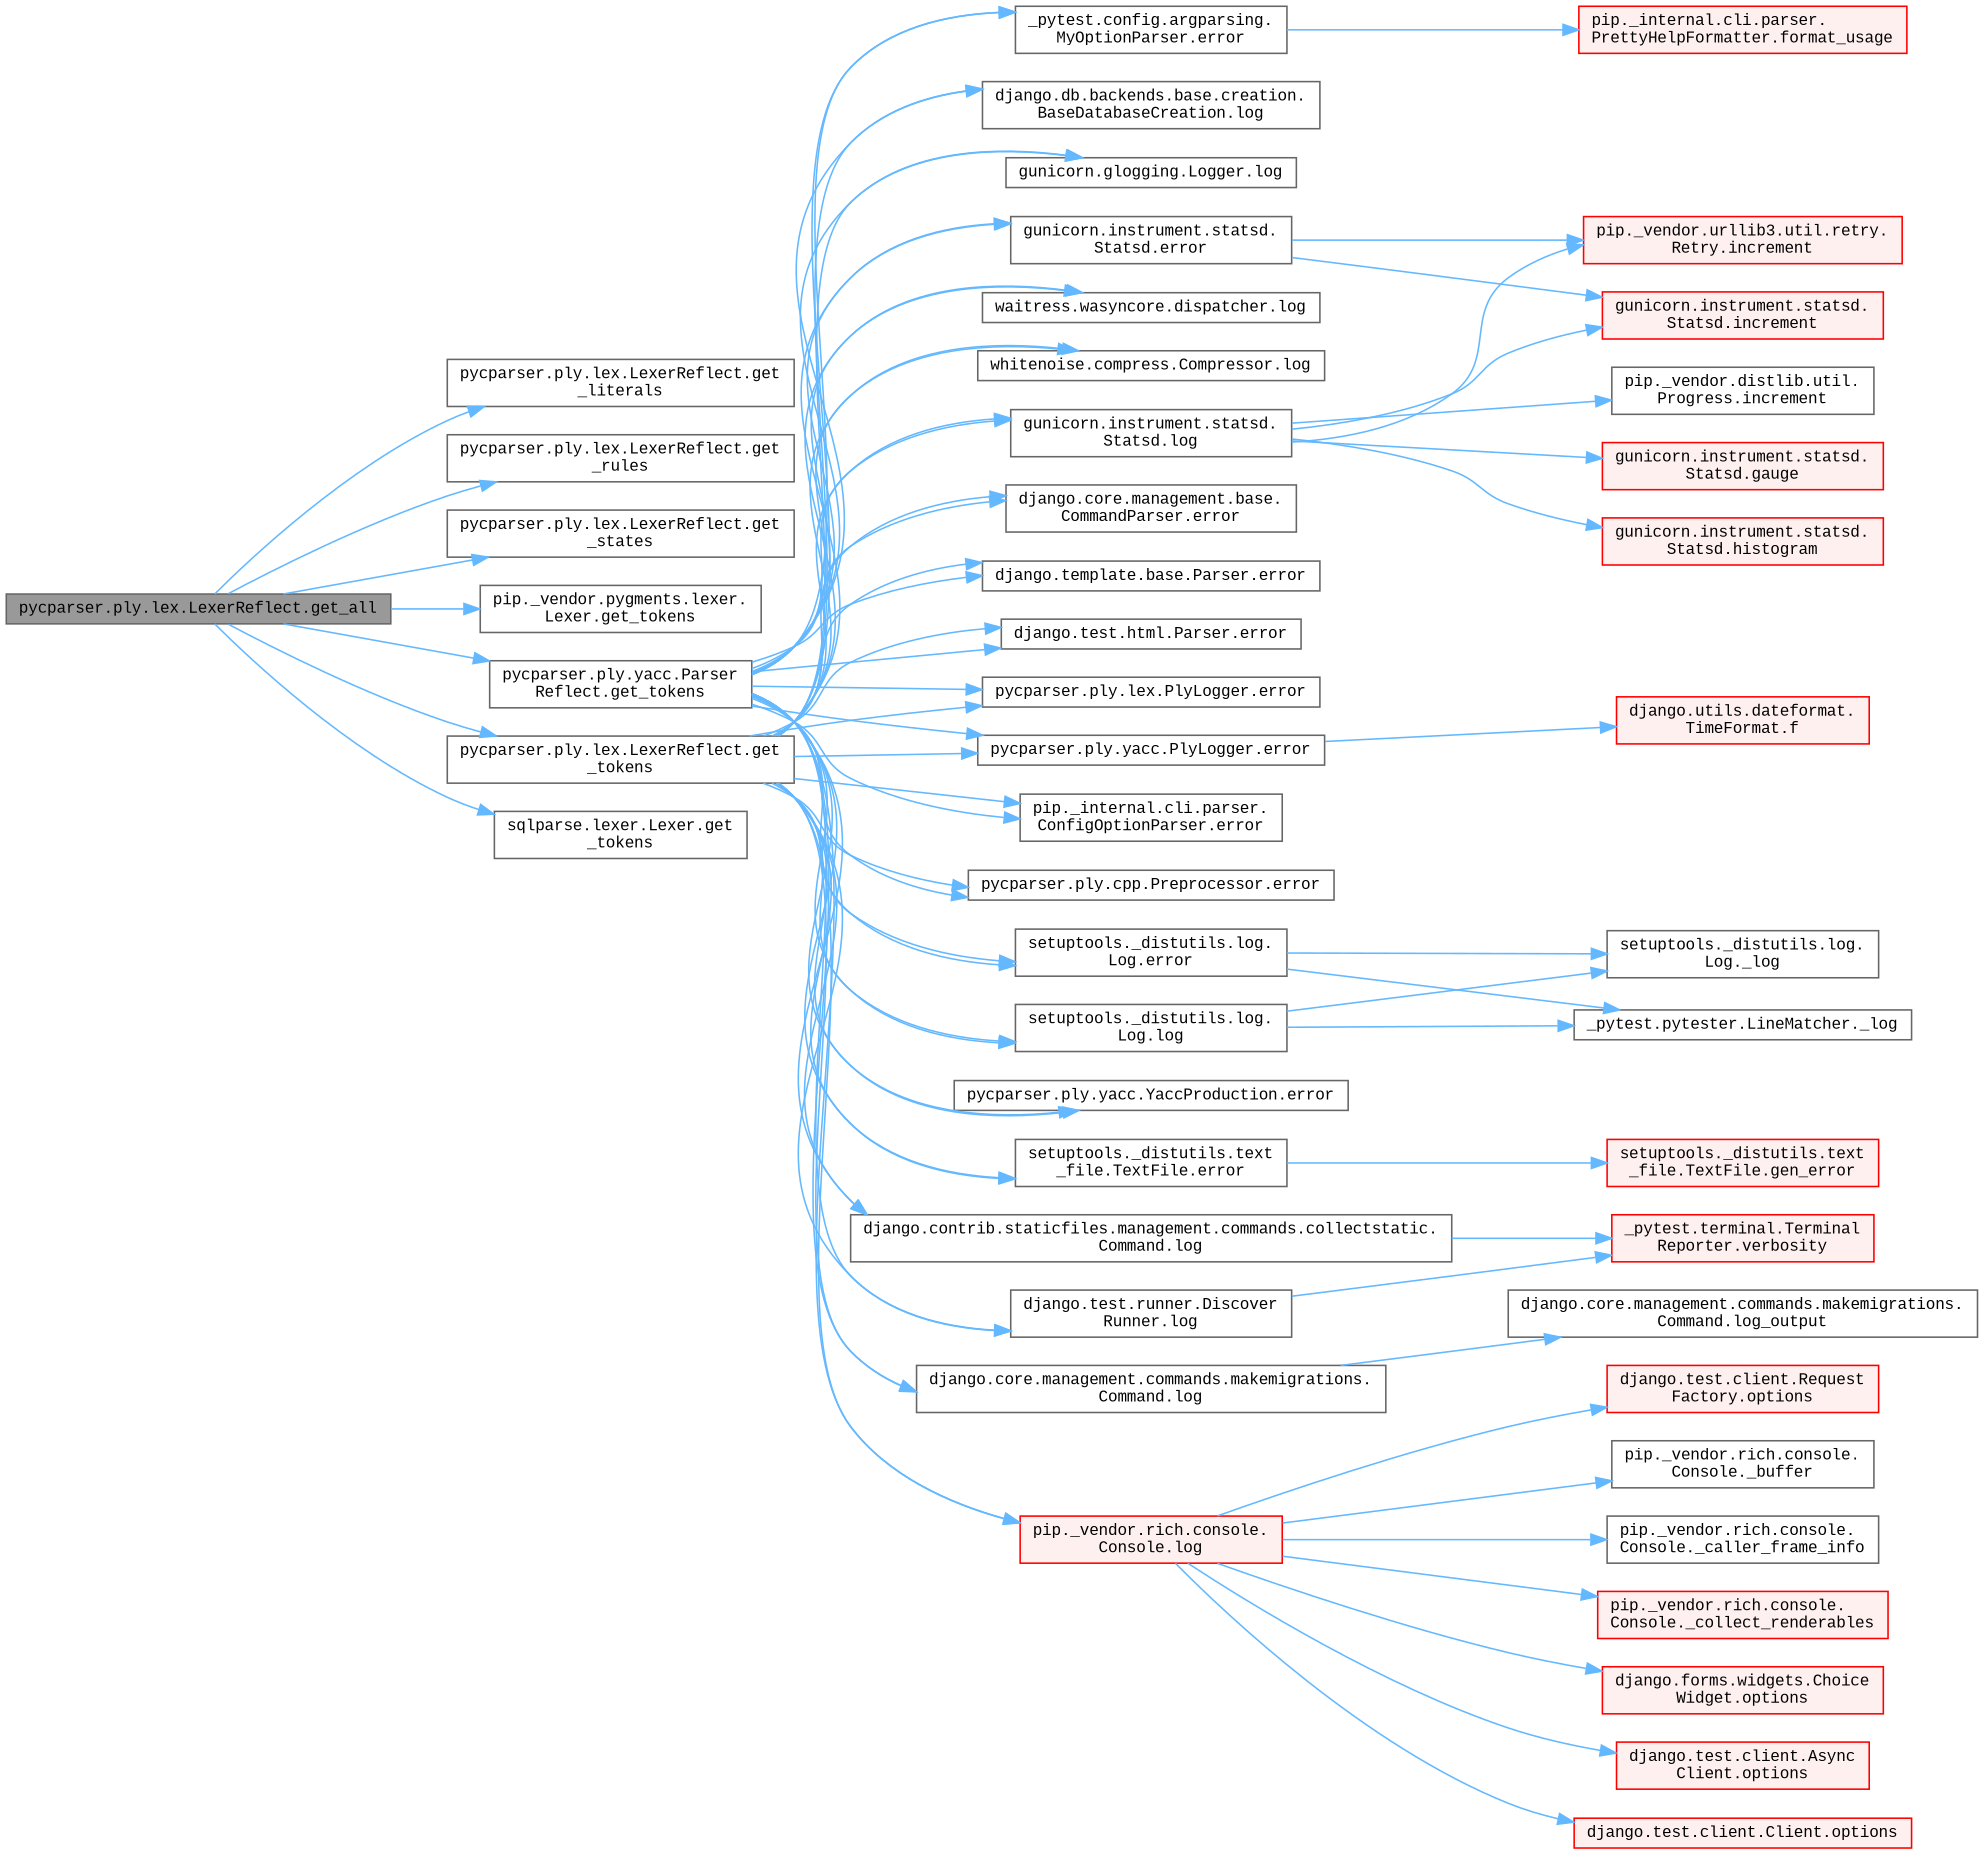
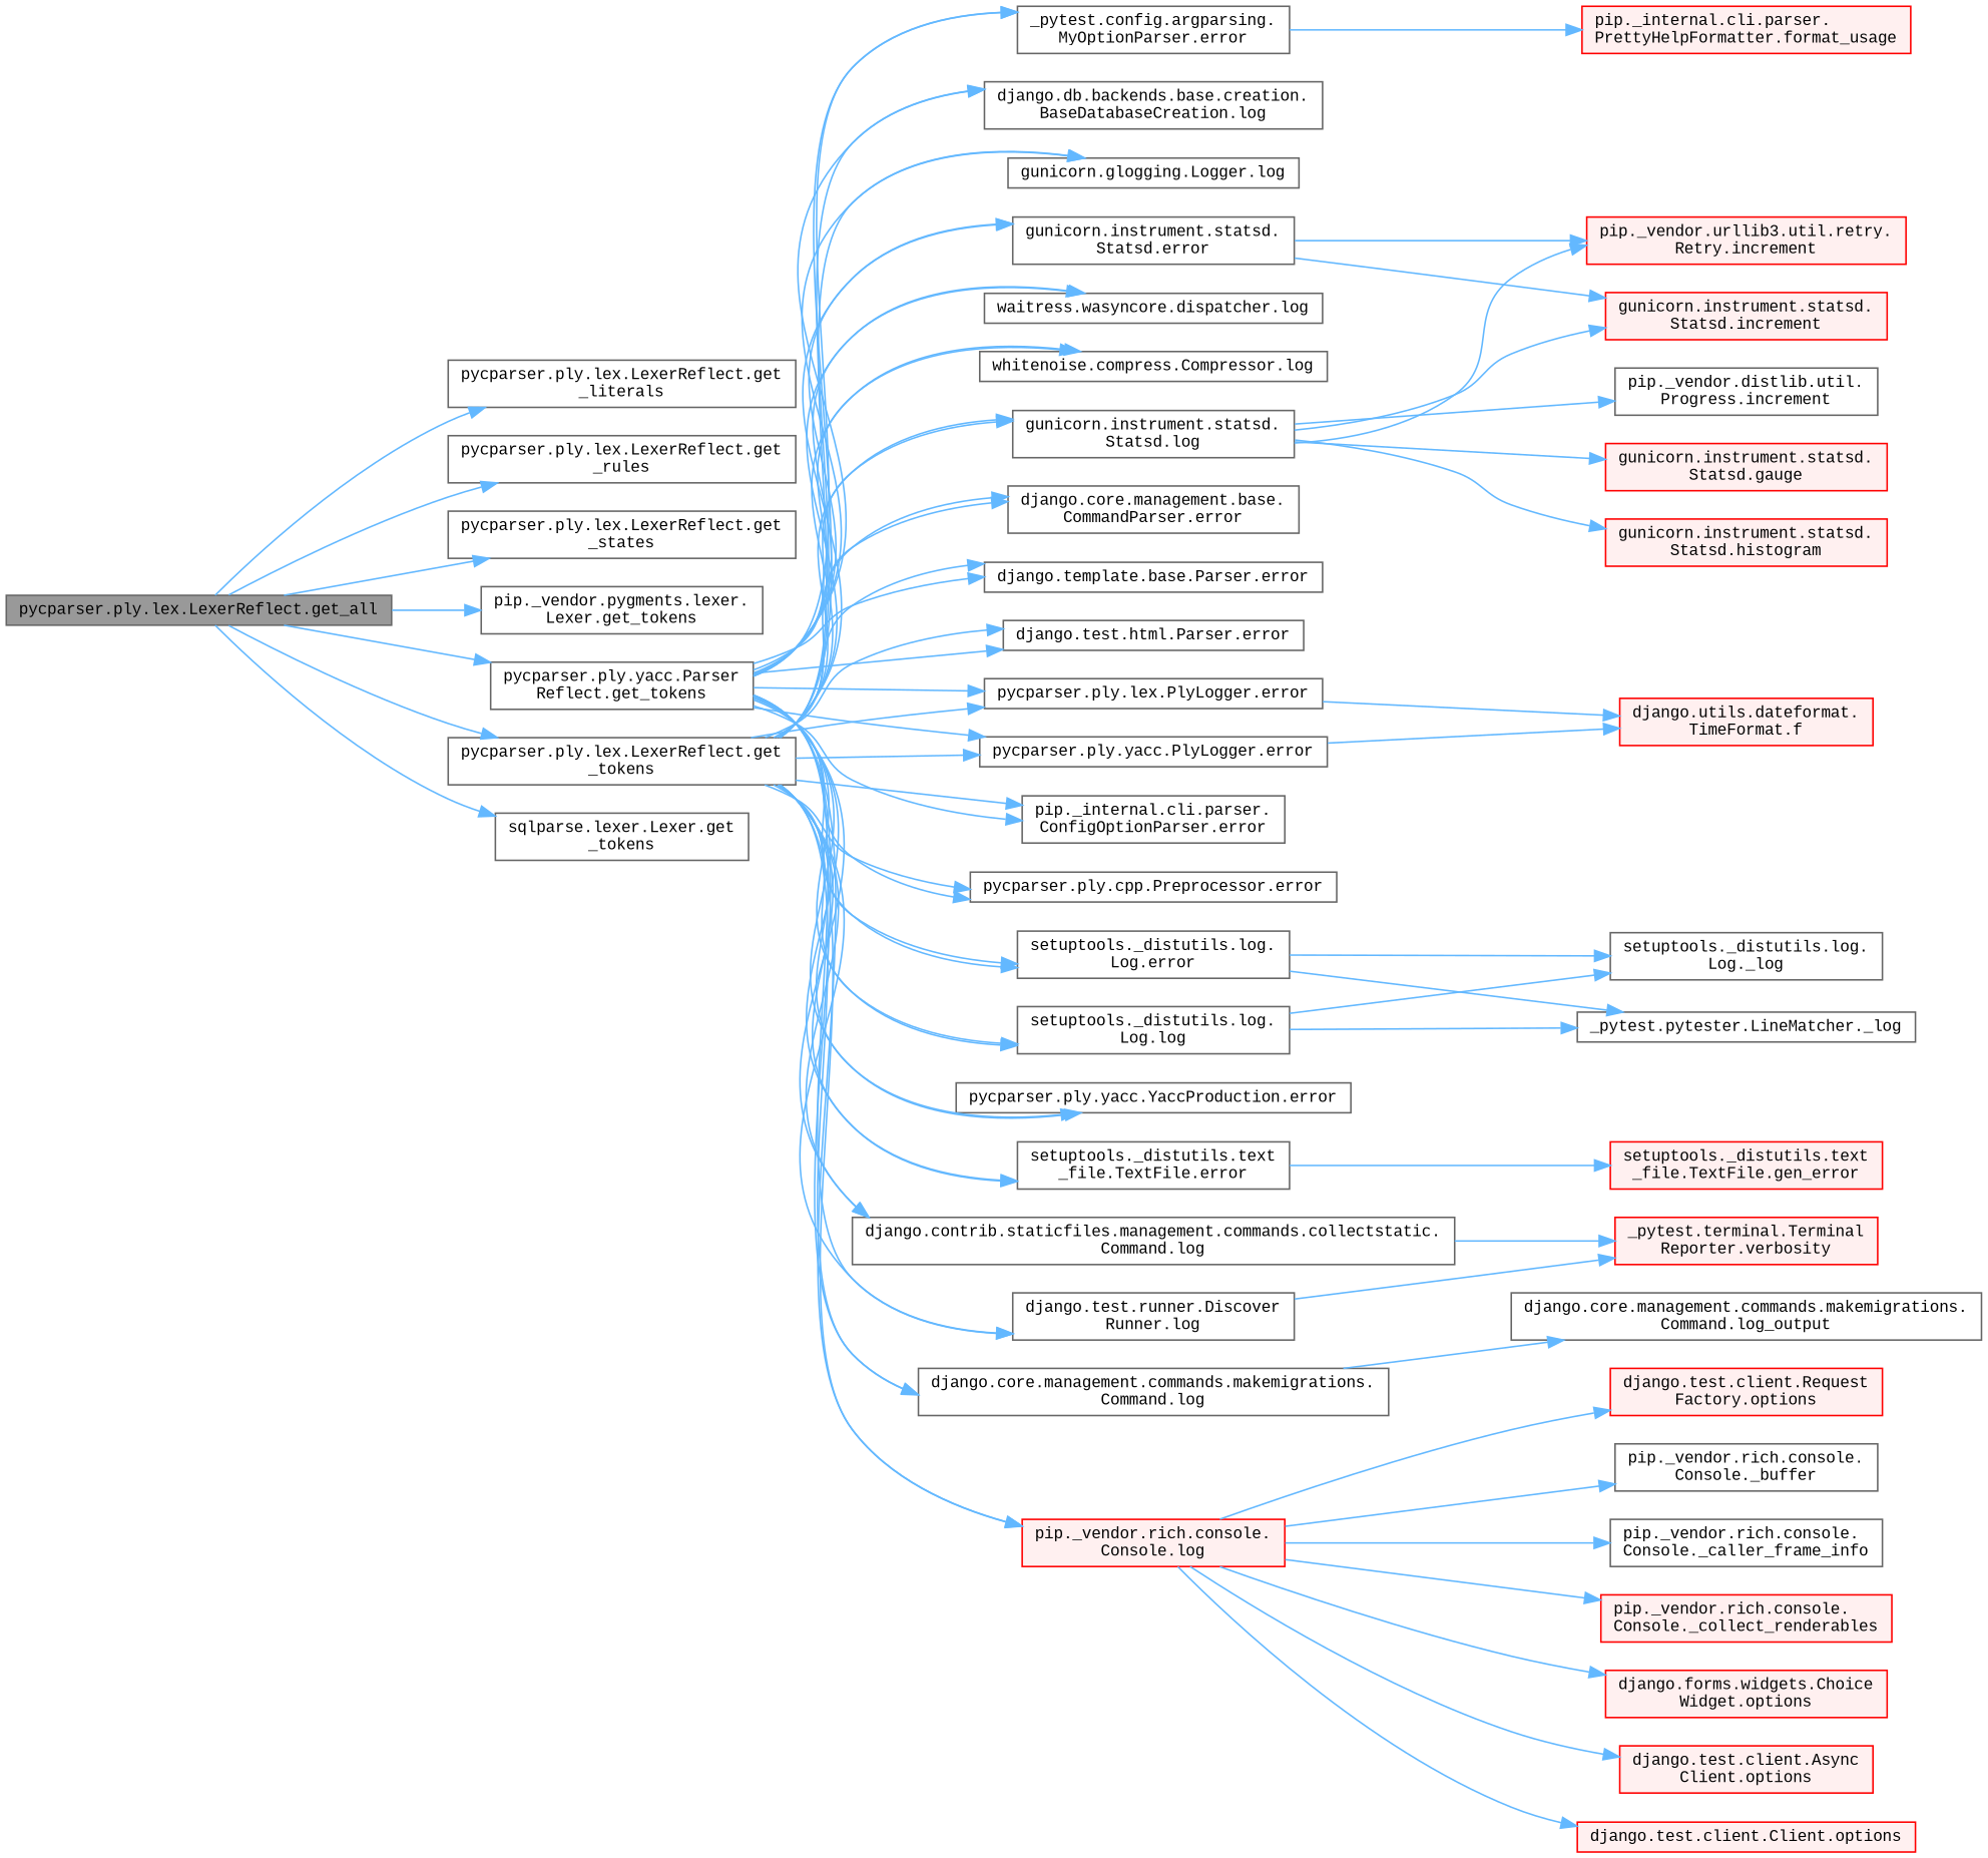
  digraph {
    fontname="Liberation Mono"
    rankdir=LR
    node [color=grey40 fillcolor=white fontname="Liberation Mono" fontsize=10 shape=box style=filled]
    edge [color=steelblue1 fontname="Liberation Mono" fontsize=10 labelfontname=Helvetica labelfontsize=10 style=solid]
    n1 [color=gray40 fillcolor=grey60 fontcolor=black height=0.2 label="pycparser.ply.lex.LexerReflect.get_all" width=0.4]
    n2 [height=0.2 label="pycparser.ply.lex.LexerReflect.get\l_literals" width=0.4]
    n3 [height=0.2 label="pycparser.ply.lex.LexerReflect.get\l_rules" width=0.4]
    n4 [height=0.2 label="pycparser.ply.lex.LexerReflect.get\l_states" width=0.4]
    n5 [height=0.2 label="pip._vendor.pygments.lexer.\lLexer.get_tokens" width=0.4]
    n6 [height=0.2 label="pycparser.ply.lex.LexerReflect.get\l_tokens" width=0.4]
    n7 [height=0.2 label="pycparser.ply.yacc.Parser\lReflect.get_tokens" width=0.4]
    n8 [height=0.2 label="sqlparse.lexer.Lexer.get\l_tokens" width=0.4]
    n9 [height=0.2 label="_pytest.config.argparsing.\lMyOptionParser.error" width=0.4]
    n10 [height=0.2 label="django.core.management.base.\lCommandParser.error" width=0.4]
    n11 [height=0.2 label="django.template.base.Parser.error" width=0.4]
    n12 [height=0.2 label="django.test.html.Parser.error" width=0.4]
    n13 [height=0.2 label="gunicorn.instrument.statsd.\lStatsd.error" width=0.4]
    n14 [height=0.2 label="pip._internal.cli.parser.\lConfigOptionParser.error" width=0.4]
    n15 [height=0.2 label="pycparser.ply.cpp.Preprocessor.error" width=0.4]
    n16 [height=0.2 label="pycparser.ply.lex.PlyLogger.error" width=0.4]
    n17 [height=0.2 label="pycparser.ply.yacc.PlyLogger.error" width=0.4]
    n18 [height=0.2 label="pycparser.ply.yacc.YaccProduction.error" width=0.4]
    n19 [height=0.2 label="setuptools._distutils.log.\lLog.error" width=0.4]
    n20 [height=0.2 label="setuptools._distutils.text\l_file.TextFile.error" width=0.4]
    n21 [height=0.2 label="django.contrib.staticfiles.management.commands.collectstatic.\lCommand.log" width=0.4]
    n22 [height=0.2 label="django.core.management.commands.makemigrations.\lCommand.log" width=0.4]
    n23 [height=0.2 label="django.db.backends.base.creation.\lBaseDatabaseCreation.log" width=0.4]
    n24 [height=0.2 label="django.test.runner.Discover\lRunner.log" width=0.4]
    n25 [height=0.2 label="gunicorn.glogging.Logger.log" width=0.4]
    n26 [height=0.2 label="gunicorn.instrument.statsd.\lStatsd.log" width=0.4]
    n27 [color=red fillcolor="#FFF0F0" height=0.2 label="pip._vendor.rich.console.\lConsole.log" width=0.4]
    n28 [height=0.2 label="setuptools._distutils.log.\lLog.log" width=0.4]
    n29 [height=0.2 label="waitress.wasyncore.dispatcher.log" width=0.4]
    n30 [height=0.2 label="whitenoise.compress.Compressor.log" width=0.4]
    n31 [color=red fillcolor="#FFF0F0" height=0.2 label="pip._internal.cli.parser.\lPrettyHelpFormatter.format_usage" width=0.4]
    n32 [color=red fillcolor="#FFF0F0" height=0.2 label="gunicorn.instrument.statsd.\lStatsd.increment" width=0.4]
    n33 [color=red fillcolor="#FFF0F0" height=0.2 label="pip._vendor.urllib3.util.retry.\lRetry.increment" width=0.4]
    n34 [color=red fillcolor="#FFF0F0" height=0.2 label="django.utils.dateformat.\lTimeFormat.f" width=0.4]
    n35 [height=0.2 label="_pytest.pytester.LineMatcher._log" width=0.4]
    n36 [height=0.2 label="setuptools._distutils.log.\lLog._log" width=0.4]
    n37 [color=red fillcolor="#FFF0F0" height=0.2 label="setuptools._distutils.text\l_file.TextFile.gen_error" width=0.4]
    n38 [color=red fillcolor="#FFF0F0" height=0.2 label="_pytest.terminal.Terminal\lReporter.verbosity" width=0.4]
    n39 [height=0.2 label="django.core.management.commands.makemigrations.\lCommand.log_output" width=0.4]
    n40 [height=0.2 label="pip._vendor.distlib.util.\lProgress.increment" width=0.4]
    n41 [color=red fillcolor="#FFF0F0" height=0.2 label="gunicorn.instrument.statsd.\lStatsd.gauge" width=0.4]
    n42 [color=red fillcolor="#FFF0F0" height=0.2 label="gunicorn.instrument.statsd.\lStatsd.histogram" width=0.4]
    n43 [height=0.2 label="pip._vendor.rich.console.\lConsole._buffer" width=0.4]
    n44 [height=0.2 label="pip._vendor.rich.console.\lConsole._caller_frame_info" width=0.4]
    n45 [color=red fillcolor="#FFF0F0" height=0.2 label="pip._vendor.rich.console.\lConsole._collect_renderables" width=0.4]
    n46 [color=red fillcolor="#FFF0F0" height=0.2 label="django.forms.widgets.Choice\lWidget.options" width=0.4]
    n47 [color=red fillcolor="#FFF0F0" height=0.2 label="django.test.client.Async\lClient.options" width=0.4]
    n48 [color=red fillcolor="#FFF0F0" height=0.2 label="django.test.client.Client.options" width=0.4]
    n49 [color=red fillcolor="#FFF0F0" height=0.2 label="django.test.client.Request\lFactory.options" width=0.4]
    n1 -> n2
    n1 -> n3
    n1 -> n4
    n1 -> n5
    n1 -> n6
    n1 -> n7
    n1 -> n8
    n6 -> n9
    n6 -> n10
    n6 -> n11
    n6 -> n12
    n6 -> n13
    n6 -> n14
    n6 -> n15
    n6 -> n16
    n6 -> n17
    n6 -> n18
    n6 -> n19
    n6 -> n20
    n6 -> n21
    n6 -> n22
    n6 -> n23
    n6 -> n24
    n6 -> n25
    n6 -> n26
    n6 -> n27
    n6 -> n28
    n6 -> n29
    n6 -> n30
    n7 -> n9
    n7 -> n10
    n7 -> n11
    n7 -> n12
    n7 -> n13
    n7 -> n14
    n7 -> n15
    n7 -> n16
    n7 -> n17
    n7 -> n18
    n7 -> n19
    n7 -> n20
    n7 -> n21
    n7 -> n22
    n7 -> n23
    n7 -> n24
    n7 -> n25
    n7 -> n26
    n7 -> n27
    n7 -> n28
    n7 -> n29
    n7 -> n30
    n9 -> n31
    n13 -> n32
    n13 -> n33
+   n16 -> n34
    n17 -> n34
    n19 -> n35
    n19 -> n36
    n20 -> n37
    n21 -> n38
    n22 -> n39
    n24 -> n38
    n26 -> n32
    n26 -> n33
    n26 -> n40
    n26 -> n41
    n26 -> n42
    n27 -> n43
    n27 -> n44
    n27 -> n45
    n27 -> n46
    n27 -> n47
    n27 -> n48
    n27 -> n49
    n28 -> n35
    n28 -> n36
  }
